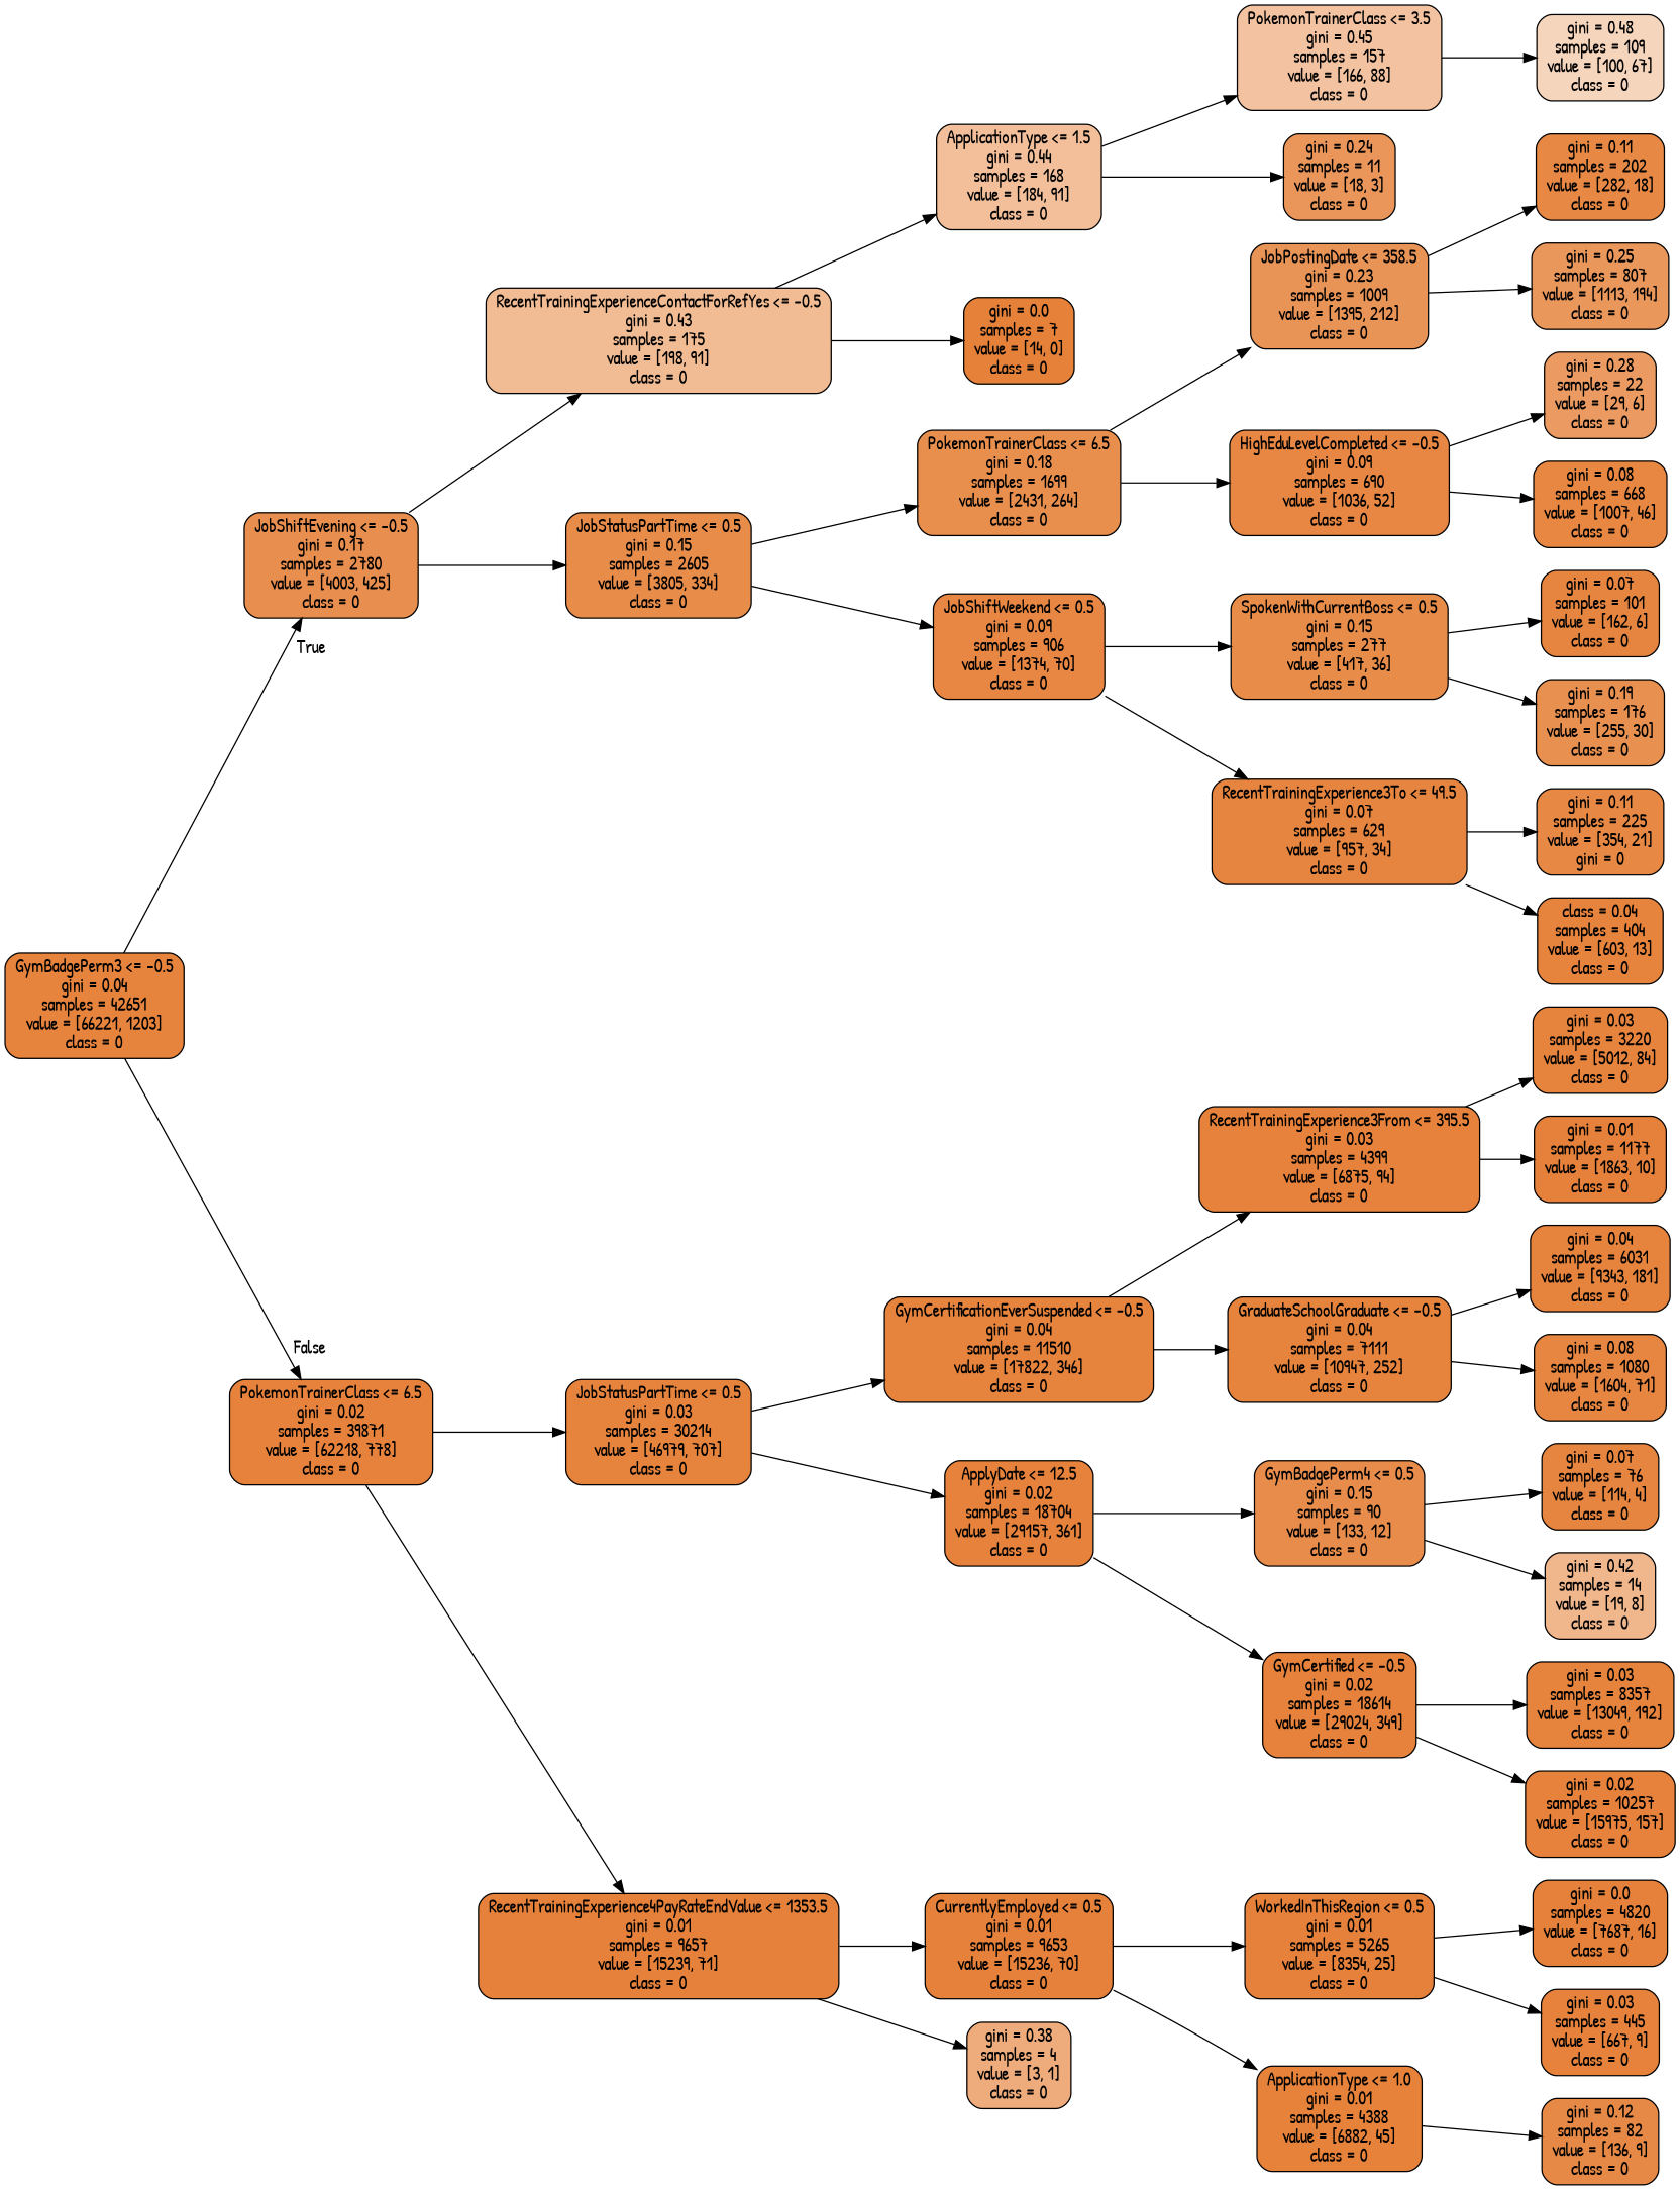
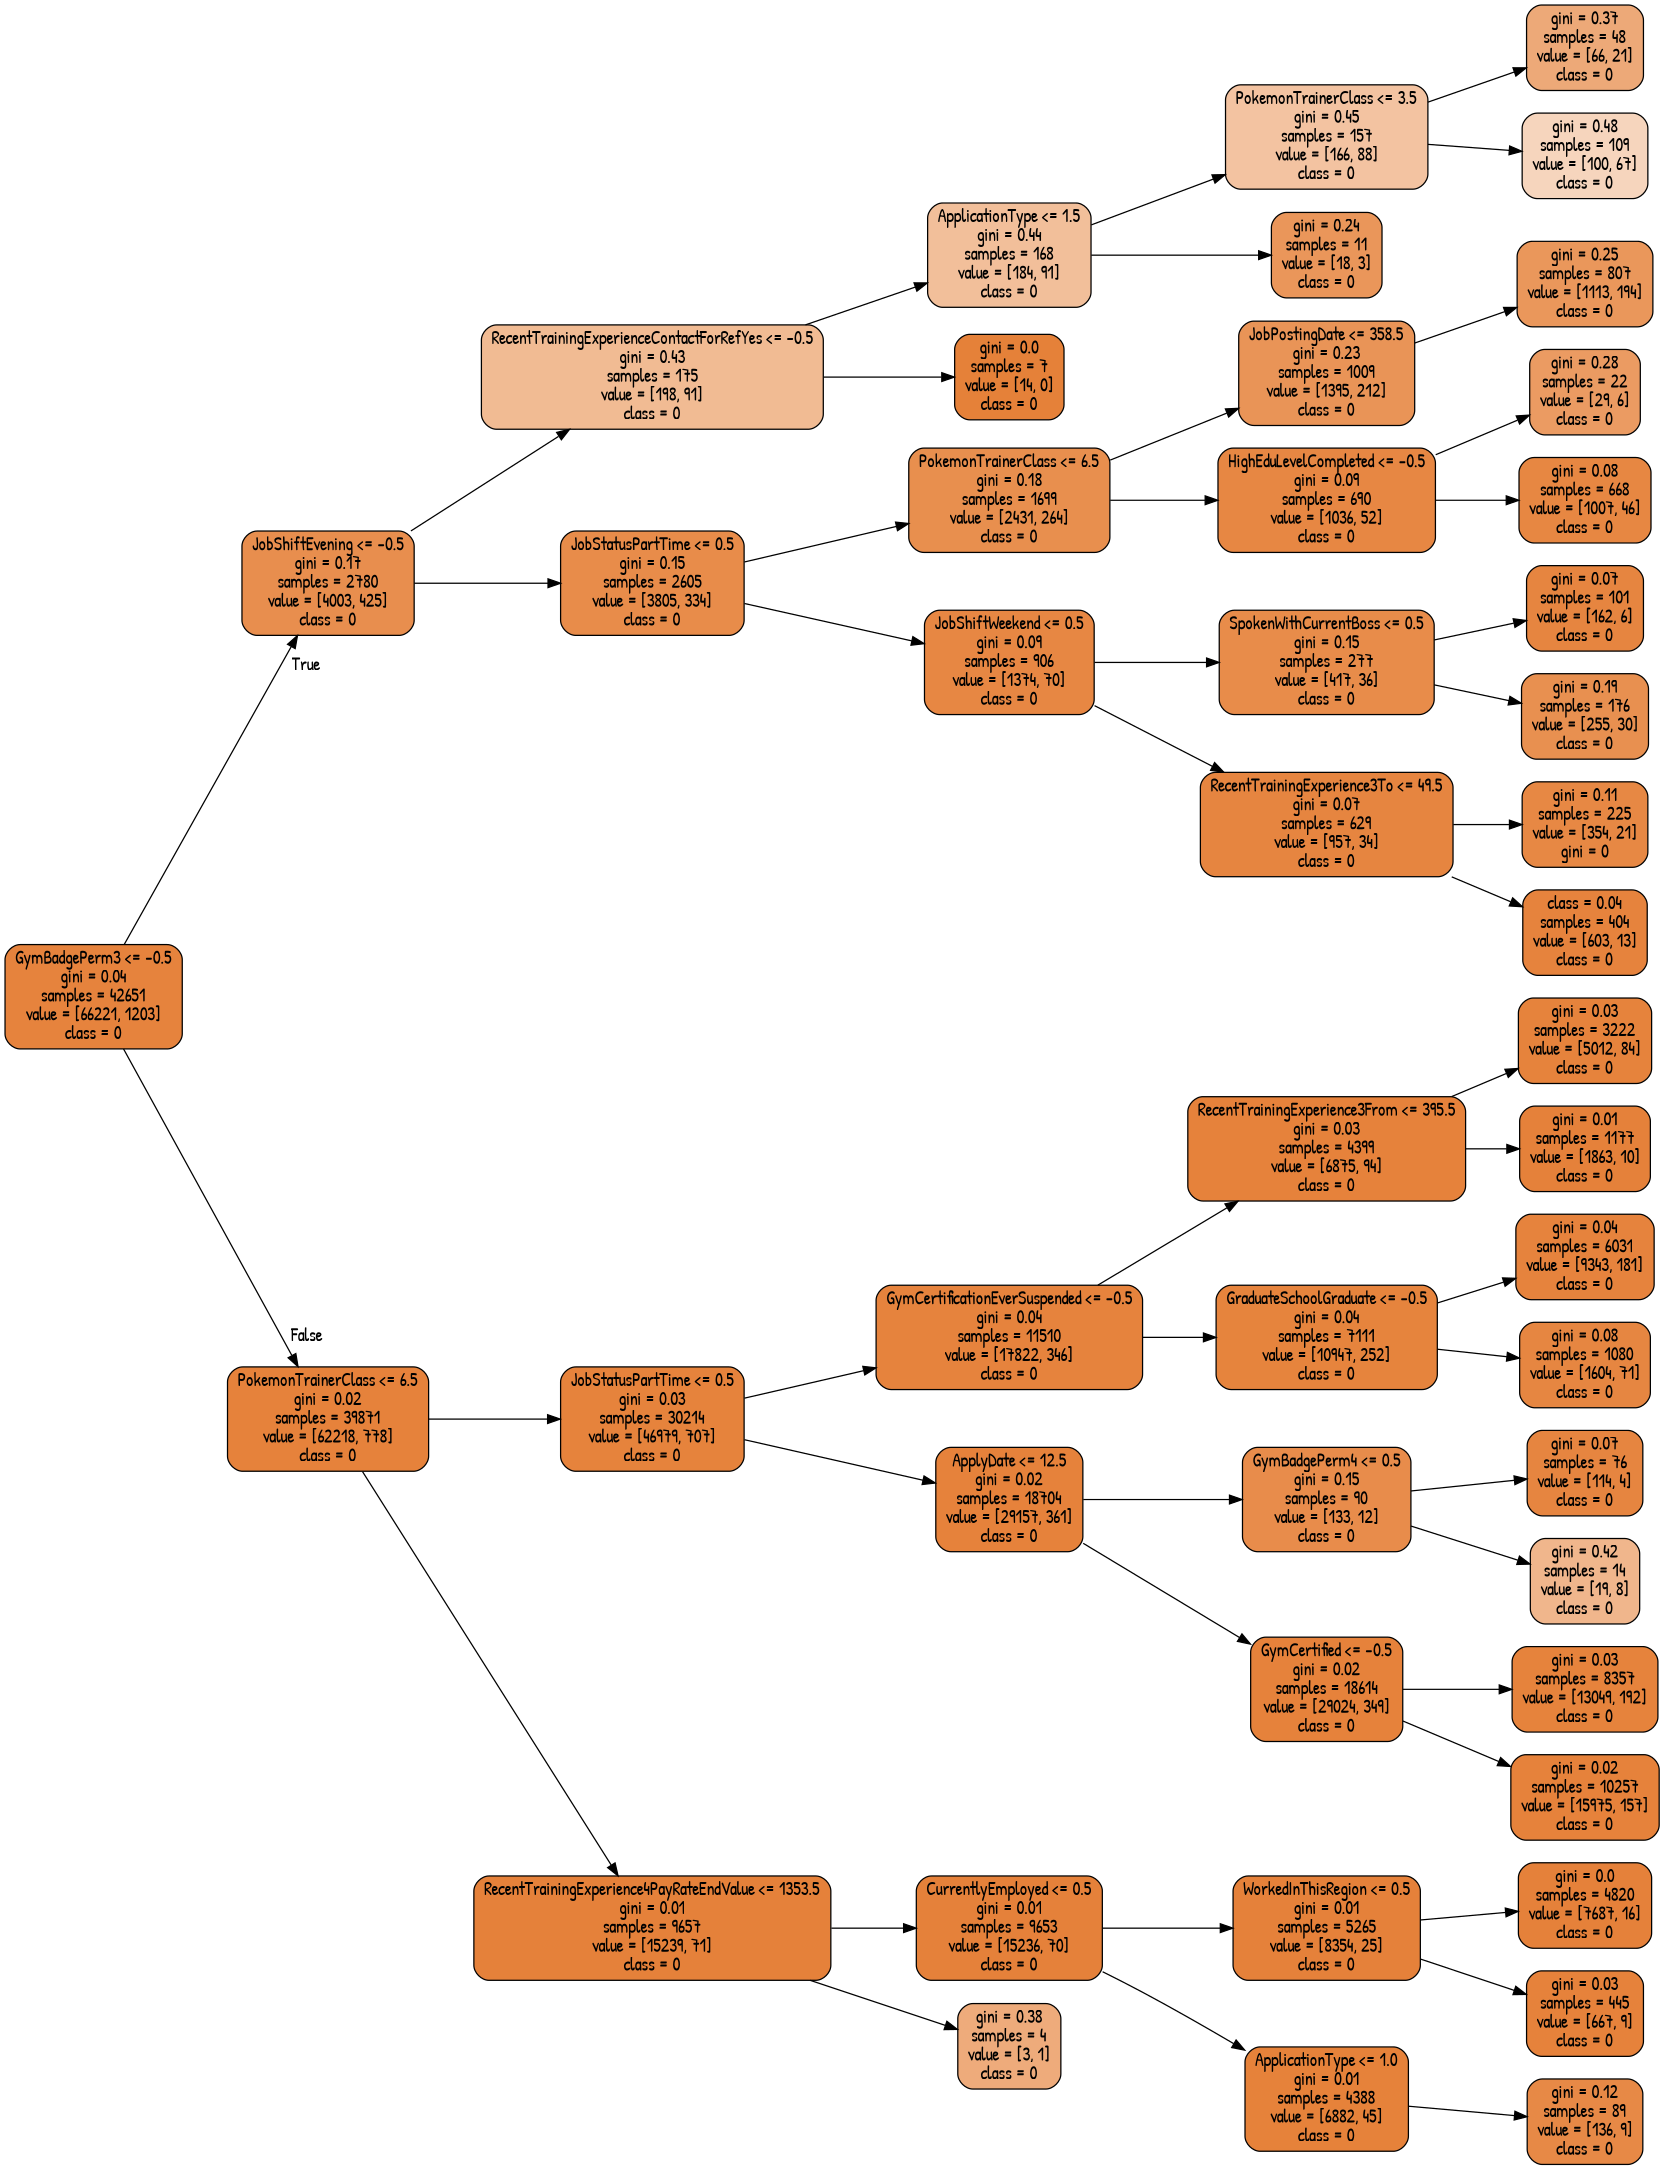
  digraph {
    fontname="Patrick Hand"
    rankdir=LR
    node [color=black fillcolor="#e58139fc" fontname="Patrick Hand" shape=box style="filled, rounded"]
    edge [fontname="Patrick Hand"]
    n1 [fillcolor="#e58139fa" label="GymBadgePerm3 <= -0.5\ngini = 0.04\nsamples = 42651\nvalue = [66221, 1203]\nclass = 0"]
    n2 [fillcolor="#e58139e4" label="JobShiftEvening <= -0.5\ngini = 0.17\nsamples = 2780\nvalue = [4003, 425]\nclass = 0"]
    n3 [label="PokemonTrainerClass <= 6.5\ngini = 0.02\nsamples = 39871\nvalue = [62218, 778]\nclass = 0"]
    n4 [fillcolor="#e581398a" label="RecentTrainingExperienceContactForRefYes <= -0.5\ngini = 0.43\nsamples = 175\nvalue = [198, 91]\nclass = 0"]
    n5 [fillcolor="#e58139e9" label="JobStatusPartTime <= 0.5\ngini = 0.15\nsamples = 2605\nvalue = [3805, 334]\nclass = 0"]
    n6 [fillcolor="#e58139fb" label="JobStatusPartTime <= 0.5\ngini = 0.03\nsamples = 30214\nvalue = [46979, 707]\nclass = 0"]
    n7 [fillcolor="#e58139fe" label="RecentTrainingExperience4PayRateEndValue <= 1353.5\ngini = 0.01\nsamples = 9657\nvalue = [15239, 71]\nclass = 0"]
    n8 [fillcolor="#e5813981" label="ApplicationType <= 1.5\ngini = 0.44\nsamples = 168\nvalue = [184, 91]\nclass = 0"]
    n9 [fillcolor="#e58139ff" label="gini = 0.0\nsamples = 7\nvalue = [14, 0]\nclass = 0"]
    n10 [fillcolor="#e58139e3" label="PokemonTrainerClass <= 6.5\ngini = 0.18\nsamples = 1699\nvalue = [2431, 264]\nclass = 0"]
    n11 [fillcolor="#e58139f2" label="JobShiftWeekend <= 0.5\ngini = 0.09\nsamples = 906\nvalue = [1374, 70]\nclass = 0"]
    n12 [fillcolor="#e5813978" label="PokemonTrainerClass <= 3.5\ngini = 0.45\nsamples = 157\nvalue = [166, 88]\nclass = 0"]
    n13 [fillcolor="#e58139d4" label="gini = 0.24\nsamples = 11\nvalue = [18, 3]\nclass = 0"]
+   n14 [fillcolor="#e58139ae" label="gini = 0.37\nsamples = 48\nvalue = [66, 21]\nclass = 0"]
    n15 [fillcolor="#e5813954" label="gini = 0.48\nsamples = 109\nvalue = [100, 67]\nclass = 0"]
    n16 [fillcolor="#e58139d8" label="JobPostingDate <= 358.5\ngini = 0.23\nsamples = 1009\nvalue = [1395, 212]\nclass = 0"]
    n17 [fillcolor="#e58139f2" label="HighEduLevelCompleted <= -0.5\ngini = 0.09\nsamples = 690\nvalue = [1036, 52]\nclass = 0"]
    n18 [fillcolor="#e58139e9" label="SpokenWithCurrentBoss <= 0.5\ngini = 0.15\nsamples = 277\nvalue = [417, 36]\nclass = 0"]
    n19 [fillcolor="#e58139f6" label="RecentTrainingExperience3To <= 49.5\ngini = 0.07\nsamples = 629\nvalue = [957, 34]\nclass = 0"]
-   n20 [fillcolor="#e58139ef" label="gini = 0.11\nsamples = 202\nvalue = [282, 18]\nclass = 0"]
    n21 [fillcolor="#e58139d3" label="gini = 0.25\nsamples = 807\nvalue = [1113, 194]\nclass = 0"]
    n22 [fillcolor="#e58139ca" label="gini = 0.28\nsamples = 22\nvalue = [29, 6]\nclass = 0"]
    n23 [fillcolor="#e58139f3" label="gini = 0.08\nsamples = 668\nvalue = [1007, 46]\nclass = 0"]
    n24 [fillcolor="#e58139f6" label="gini = 0.07\nsamples = 101\nvalue = [162, 6]\nclass = 0"]
    n25 [fillcolor="#e58139e1" label="gini = 0.19\nsamples = 176\nvalue = [255, 30]\nclass = 0"]
    n26 [fillcolor="#e58139f0" label="gini = 0.11\nsamples = 225\nvalue = [354, 21]\ngini = 0"]
    n27 [fillcolor="#e58139fa" label="class = 0.04\nsamples = 404\nvalue = [603, 13]\nclass = 0"]
    n28 [fillcolor="#e58139fa" label="GymCertificationEverSuspended <= -0.5\ngini = 0.04\nsamples = 11510\nvalue = [17822, 346]\nclass = 0"]
    n29 [label="ApplyDate <= 12.5\ngini = 0.02\nsamples = 18704\nvalue = [29157, 361]\nclass = 0"]
    n30 [fillcolor="#e58139fe" label="CurrentlyEmployed <= 0.5\ngini = 0.01\nsamples = 9653\nvalue = [15236, 70]\nclass = 0"]
    n31 [fillcolor="#e58139aa" label="gini = 0.38\nsamples = 4\nvalue = [3, 1]\nclass = 0"]
    n32 [label="RecentTrainingExperience3From <= 395.5\ngini = 0.03\nsamples = 4399\nvalue = [6875, 94]\nclass = 0"]
    n33 [fillcolor="#e58139f9" label="GraduateSchoolGraduate <= -0.5\ngini = 0.04\nsamples = 7111\nvalue = [10947, 252]\nclass = 0"]
    n34 [fillcolor="#e58139e8" label="GymBadgePerm4 <= 0.5\ngini = 0.15\nsamples = 90\nvalue = [133, 12]\nclass = 0"]
    n35 [label="GymCertified <= -0.5\ngini = 0.02\nsamples = 18614\nvalue = [29024, 349]\nclass = 0"]
-   n36 [fillcolor="#e58139fb" label="gini = 0.03\nsamples = 3220\nvalue = [5012, 84]\nclass = 0"]
+   n36 [fillcolor="#e58139fb" label="gini = 0.03\nsamples = 3222\nvalue = [5012, 84]\nclass = 0"]
    n37 [fillcolor="#e58139fe" label="gini = 0.01\nsamples = 1177\nvalue = [1863, 10]\nclass = 0"]
    n38 [fillcolor="#e58139fa" label="gini = 0.04\nsamples = 6031\nvalue = [9343, 181]\nclass = 0"]
    n39 [fillcolor="#e58139f4" label="gini = 0.08\nsamples = 1080\nvalue = [1604, 71]\nclass = 0"]
    n40 [fillcolor="#e58139f6" label="gini = 0.07\nsamples = 76\nvalue = [114, 4]\nclass = 0"]
    n41 [fillcolor="#e5813994" label="gini = 0.42\nsamples = 14\nvalue = [19, 8]\nclass = 0"]
    n42 [fillcolor="#e58139fb" label="gini = 0.03\nsamples = 8357\nvalue = [13049, 192]\nclass = 0"]
    n43 [label="gini = 0.02\nsamples = 10257\nvalue = [15975, 157]\nclass = 0"]
    n44 [fillcolor="#e58139fe" label="WorkedInThisRegion <= 0.5\ngini = 0.01\nsamples = 5265\nvalue = [8354, 25]\nclass = 0"]
    n45 [fillcolor="#e58139fd" label="ApplicationType <= 1.0\ngini = 0.01\nsamples = 4388\nvalue = [6882, 45]\nclass = 0"]
    n46 [fillcolor="#e58139fe" label="gini = 0.0\nsamples = 4820\nvalue = [7687, 16]\nclass = 0"]
    n47 [label="gini = 0.03\nsamples = 445\nvalue = [667, 9]\nclass = 0"]
-   n48 [fillcolor="#e58139ee" label="gini = 0.12\nsamples = 82\nvalue = [136, 9]\nclass = 0"]
+   n48 [fillcolor="#e58139ee" label="gini = 0.12\nsamples = 89\nvalue = [136, 9]\nclass = 0"]
    n1 -> n2 [headlabel=True labelangle=45 labeldistance=2.5]
    n1 -> n3 [headlabel=False labelangle=-45 labeldistance=2.5]
    n2 -> n4
    n2 -> n5
    n3 -> n6
    n3 -> n7
    n4 -> n8
    n4 -> n9
    n5 -> n10
    n5 -> n11
    n6 -> n28
    n6 -> n29
    n7 -> n30
    n7 -> n31
    n8 -> n12
    n8 -> n13
    n10 -> n16
    n10 -> n17
    n11 -> n18
    n11 -> n19
+   n12 -> n14
    n12 -> n15
-   n16 -> n20
    n16 -> n21
    n17 -> n22
    n17 -> n23
    n18 -> n24
    n18 -> n25
    n19 -> n26
    n19 -> n27
    n28 -> n32
    n28 -> n33
    n29 -> n34
    n29 -> n35
    n30 -> n44
    n30 -> n45
    n32 -> n36
    n32 -> n37
    n33 -> n38
    n33 -> n39
    n34 -> n40
    n34 -> n41
    n35 -> n42
    n35 -> n43
    n44 -> n46
    n44 -> n47
    n45 -> n48
  }
